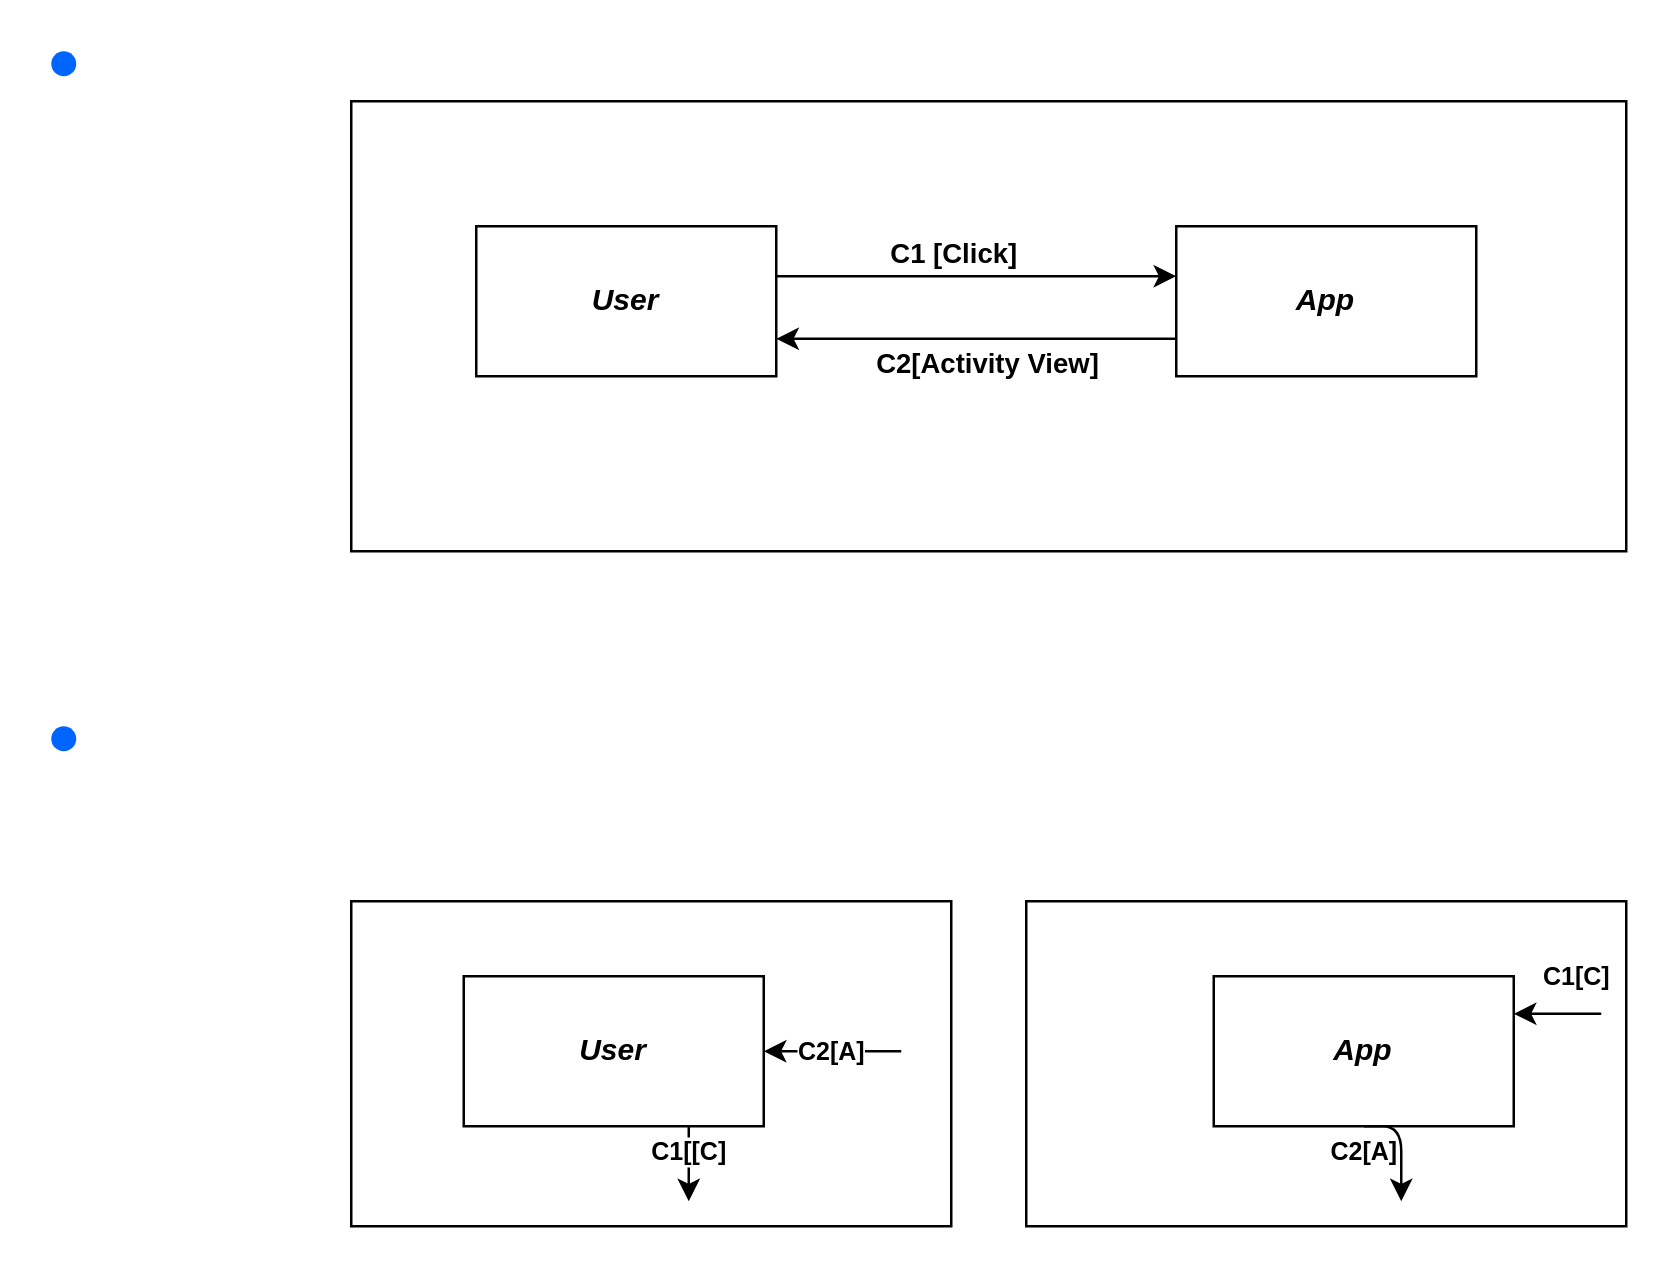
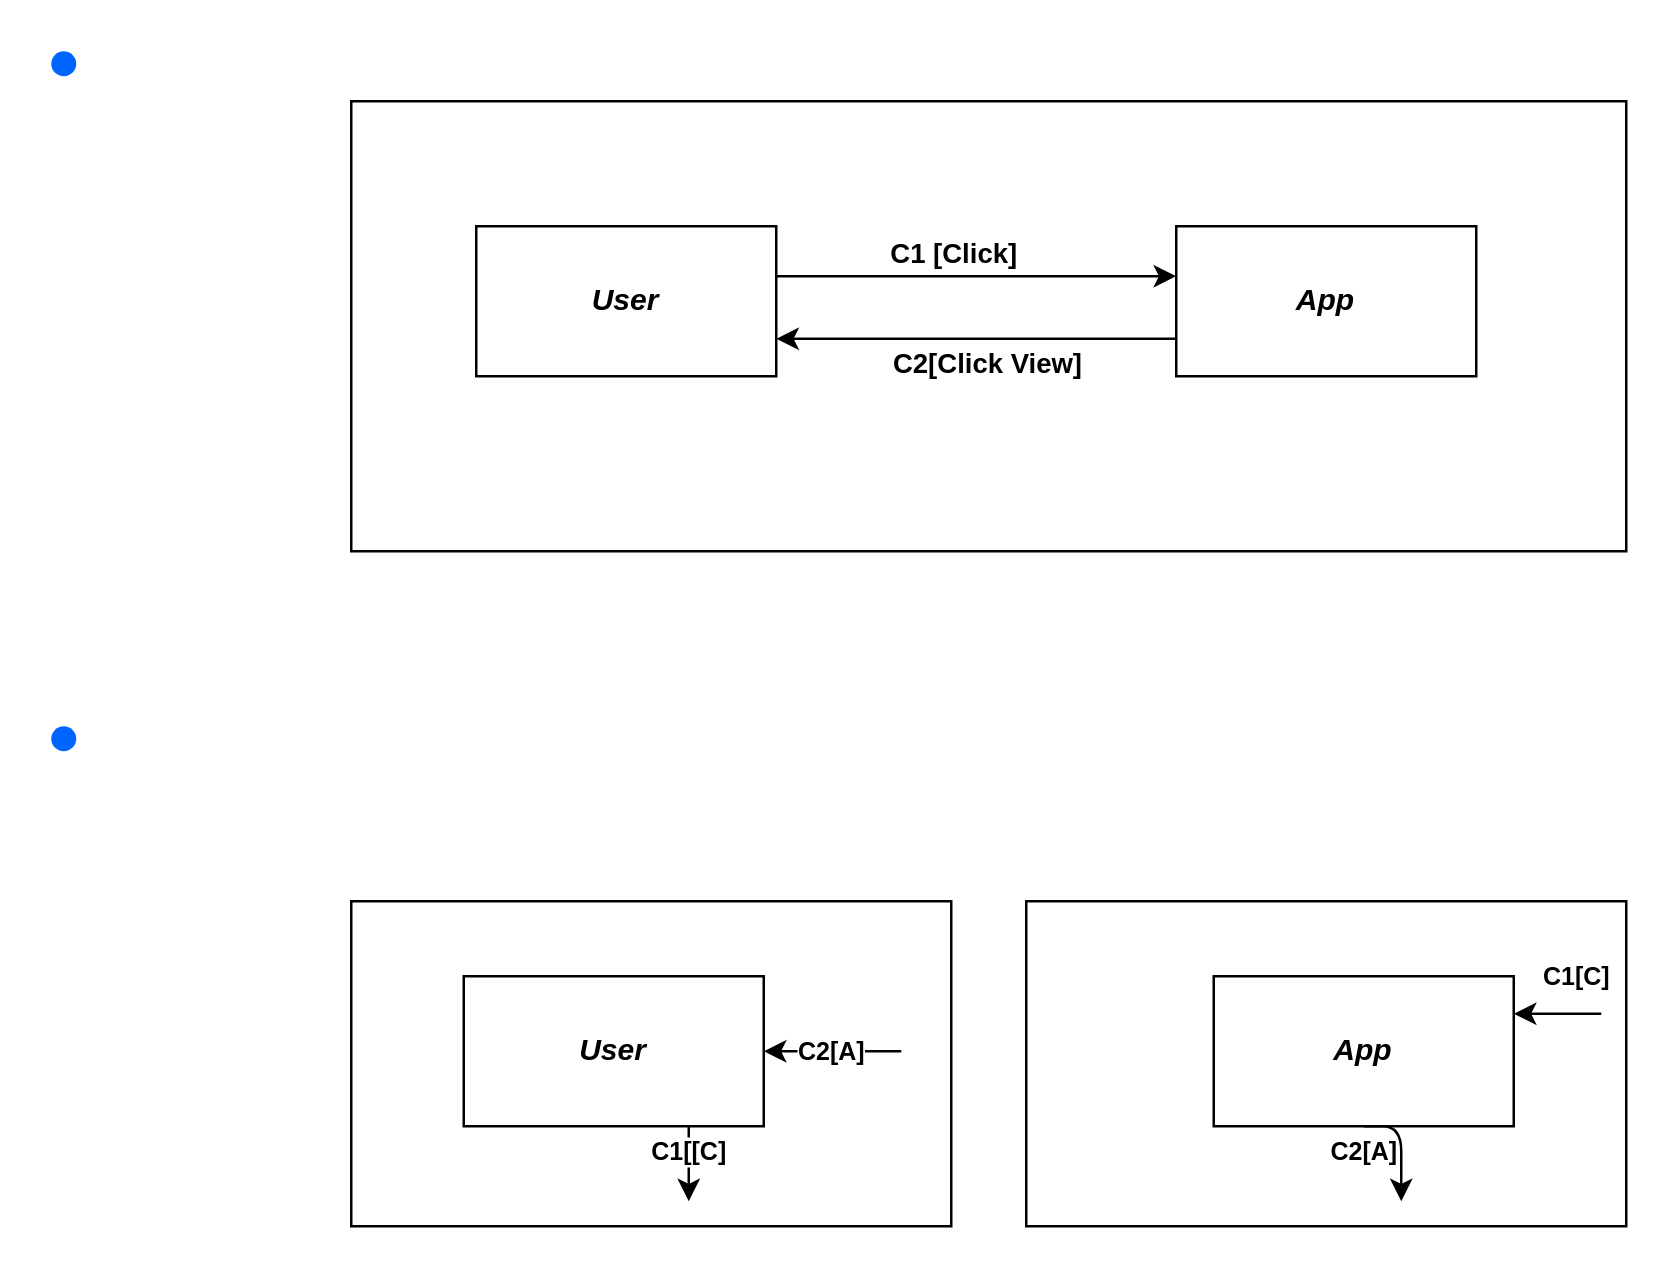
  <mxCell id="0" />
  <mxCell id="1" parent="0" />
- <mxCell id="2" value="&lt;b&gt;&lt;br&gt;&lt;br&gt;&lt;span style=&quot;color: rgb(0 , 0 , 0) ; font-family: &amp;#34;helvetica&amp;#34; ; font-size: 11px ; font-style: normal ; letter-spacing: normal ; text-align: center ; text-indent: 0px ; text-transform: none ; word-spacing: 0px ; background-color: rgb(255 , 255 , 255) ; float: none ; display: inline&quot;&gt;C2[Activity View]&lt;/span&gt;&lt;/b&gt;" style="rounded=0;whiteSpace=wrap;html=1;" vertex="1" parent="1"><mxGeometry x="140" y="40" width="510" height="180" as="geometry" /></mxCell>
+ <mxCell id="2" value="&lt;b&gt;&lt;br&gt;&lt;br&gt;&lt;span style=&quot;color: rgb(0 , 0 , 0) ; font-family: &amp;#34;helvetica&amp;#34; ; font-size: 11px ; font-style: normal ; letter-spacing: normal ; text-align: center ; text-indent: 0px ; text-transform: none ; word-spacing: 0px ; background-color: rgb(255 , 255 , 255) ; float: none ; display: inline&quot;&gt;C2[Click View]&lt;/span&gt;&lt;/b&gt;" style="rounded=0;whiteSpace=wrap;html=1;" vertex="1" parent="1"><mxGeometry x="140" y="40" width="510" height="180" as="geometry" /></mxCell>
  <mxCell id="3" value="&lt;b&gt;&lt;i&gt;User&lt;/i&gt;&lt;/b&gt;" style="rounded=0;whiteSpace=wrap;html=1;" vertex="1" parent="1"><mxGeometry x="190" y="90" width="120" height="60" as="geometry" /></mxCell>
  <mxCell id="4" value="&lt;b&gt;&lt;i&gt;App&lt;/i&gt;&lt;/b&gt;" style="rounded=0;whiteSpace=wrap;html=1;" vertex="1" parent="1"><mxGeometry x="470" y="90" width="120" height="60" as="geometry" /></mxCell>
  <mxCell id="5" value="" style="endArrow=classic;html=1;entryX=0;entryY=0.25;entryDx=0;entryDy=0;exitX=1;exitY=0.25;exitDx=0;exitDy=0;" edge="1" parent="1"><mxGeometry width="50" height="50" relative="1" as="geometry"><mxPoint x="310" y="110" as="sourcePoint" /><mxPoint x="470" y="110" as="targetPoint" /><Array as="points" /></mxGeometry></mxCell>
  <mxCell id="6" value="&lt;b&gt;C1 [Click]&lt;/b&gt;" style="edgeLabel;html=1;align=center;verticalAlign=middle;resizable=0;points=[];" vertex="1" connectable="0" parent="5"><mxGeometry x="0.172" y="-1" relative="1" as="geometry"><mxPoint x="-24" y="-11" as="offset" /></mxGeometry></mxCell>
  <mxCell id="7" value="" style="endArrow=classic;html=1;entryX=1;entryY=0.75;entryDx=0;entryDy=0;exitX=0;exitY=0.75;exitDx=0;exitDy=0;" edge="1" parent="1" source="4" target="3"><mxGeometry width="50" height="50" relative="1" as="geometry"><mxPoint x="320" y="115" as="sourcePoint" /><mxPoint x="480" y="115" as="targetPoint" /><Array as="points"><mxPoint x="400" y="135" /></Array></mxGeometry></mxCell>
  <mxCell id="8" value="" style="shape=ellipse;fillColor=#0065FF;strokeColor=none;html=1" vertex="1" parent="1"><mxGeometry x="20" y="20" width="10" height="10" as="geometry" /></mxCell>
  <mxCell id="9" value="&lt;span style=&quot;color: rgba(0 , 0 , 0 , 0) ; font-family: monospace ; font-size: 0px&quot;&gt;%3CmxGraphModel%3E%3Croot%3E%3CmxCell%20id%3D%220%22%2F%3E%3CmxCell%20id%3D%221%22%20parent%3D%220%22%2F%3E%3CmxCell%20id%3D%222%22%20value%3D%22%22%20style%3D%22shape%3Dellipse%3BfillColor%3D%230065FF%3BstrokeColor%3Dnone%3Bhtml%3D1%22%20vertex%3D%221%22%20parent%3D%221%22%3E%3CmxGeometry%20x%3D%2240%22%20y%3D%2230%22%20width%3D%2210%22%20height%3D%2210%22%20as%3D%22geometry%22%2F%3E%3C%2FmxCell%3E%3C%2Froot%3E%3C%2FmxGraphModel%3E&lt;/span&gt;" style="text;html=1;align=center;verticalAlign=middle;resizable=0;points=[];autosize=1;" vertex="1" parent="1"><mxGeometry x="53" y="343" width="20" height="20" as="geometry" /></mxCell>
  <mxCell id="10" value="" style="shape=ellipse;fillColor=#0065FF;strokeColor=none;html=1" vertex="1" parent="1"><mxGeometry x="20" y="290" width="10" height="10" as="geometry" /></mxCell>
  <mxCell id="11" value="" style="rounded=0;whiteSpace=wrap;html=1;fontStyle=1" vertex="1" parent="1"><mxGeometry x="140" y="360" width="240" height="130" as="geometry" /></mxCell>
  <mxCell id="12" value="" style="rounded=0;whiteSpace=wrap;html=1;" vertex="1" parent="1"><mxGeometry x="410" y="360" width="240" height="130" as="geometry" /></mxCell>
  <mxCell id="13" value="&lt;b&gt;&lt;i&gt;User&lt;/i&gt;&lt;/b&gt;" style="rounded=0;whiteSpace=wrap;html=1;" vertex="1" parent="1"><mxGeometry x="185" y="390" width="120" height="60" as="geometry" /></mxCell>
  <mxCell id="14" value="&lt;b&gt;&lt;i&gt;App&lt;/i&gt;&lt;/b&gt;" style="rounded=0;whiteSpace=wrap;html=1;" vertex="1" parent="1"><mxGeometry x="485" y="390" width="120" height="60" as="geometry" /></mxCell>
  <mxCell id="15" value="&lt;b style=&quot;font-size: 10px&quot;&gt;C1[C]&lt;/b&gt;" style="endArrow=classic;html=1;entryX=1;entryY=0.25;entryDx=0;entryDy=0;fontSize=10;" edge="1" parent="1" target="14"><mxGeometry x="-0.429" y="-15" width="50" height="50" relative="1" as="geometry"><mxPoint x="640" y="405" as="sourcePoint" /><mxPoint x="730" y="390" as="targetPoint" /><mxPoint as="offset" /></mxGeometry></mxCell>
  <mxCell id="16" value="&lt;span style=&quot;font-size: 10px&quot;&gt;&lt;b style=&quot;font-size: 10px&quot;&gt;C2[A]&lt;/b&gt;&lt;/span&gt;" style="endArrow=classic;html=1;exitX=0.5;exitY=1;exitDx=0;exitDy=0;fontSize=10;" edge="1" parent="1" source="14"><mxGeometry x="0.111" y="-15" width="50" height="50" relative="1" as="geometry"><mxPoint x="650" y="415" as="sourcePoint" /><mxPoint x="560" y="480" as="targetPoint" /><mxPoint as="offset" /><Array as="points"><mxPoint x="560" y="450" /><mxPoint x="560" y="470" /><mxPoint x="560" y="480" /></Array></mxGeometry></mxCell>
  <mxCell id="17" value="&lt;b&gt;C1[[C]&lt;/b&gt;" style="endArrow=classic;html=1;fontSize=10;" edge="1" parent="1"><mxGeometry x="-0.333" width="50" height="50" relative="1" as="geometry"><mxPoint x="275" y="450" as="sourcePoint" /><mxPoint x="275" y="480" as="targetPoint" /><mxPoint as="offset" /></mxGeometry></mxCell>
  <mxCell id="18" value="&lt;b&gt;C2[A]&lt;/b&gt;" style="endArrow=classic;html=1;fontSize=10;entryX=1;entryY=0.5;entryDx=0;entryDy=0;" edge="1" parent="1" target="13"><mxGeometry width="50" height="50" relative="1" as="geometry"><mxPoint x="360" y="420" as="sourcePoint" /><mxPoint x="285" y="490" as="targetPoint" /></mxGeometry></mxCell>
